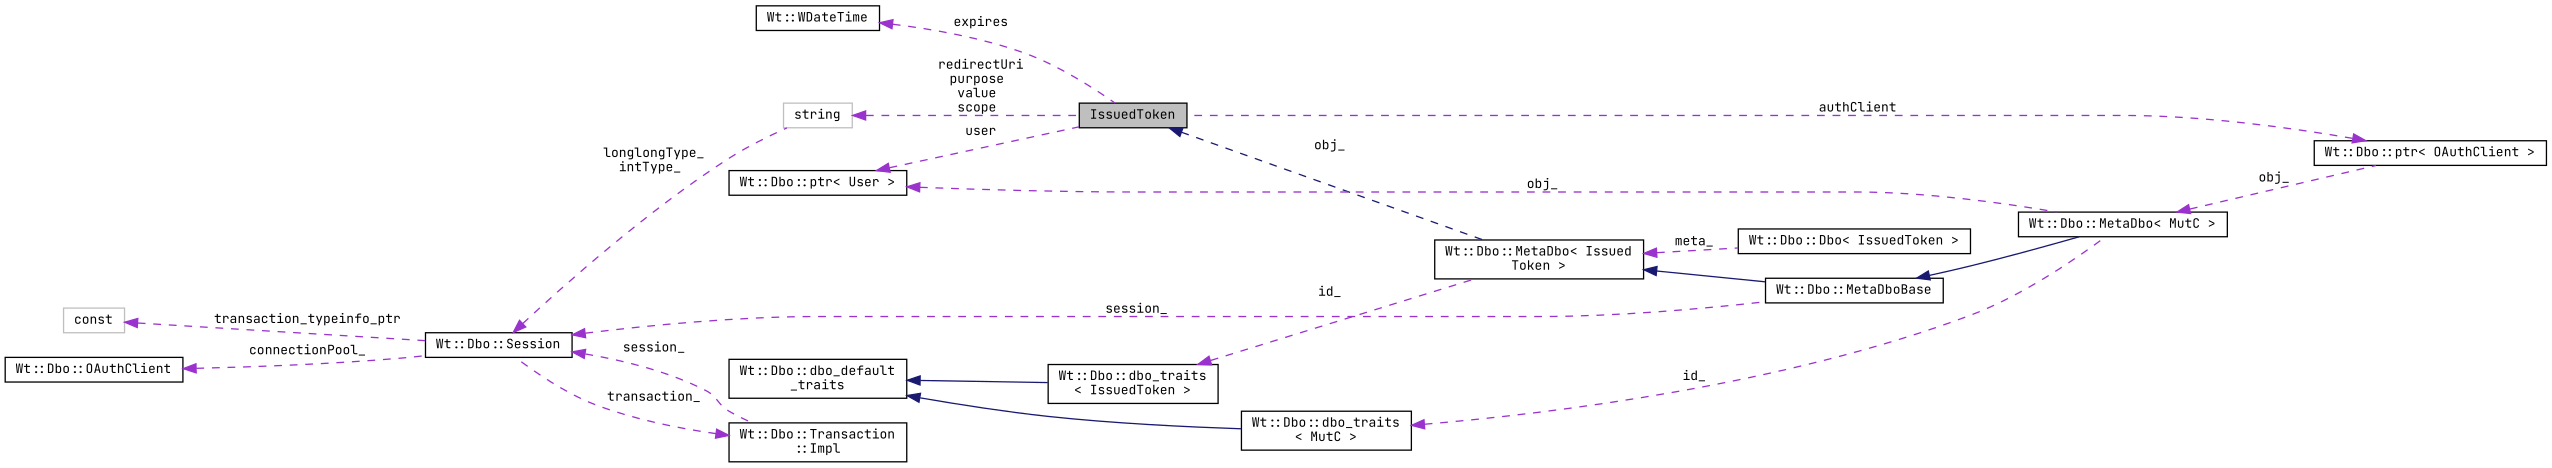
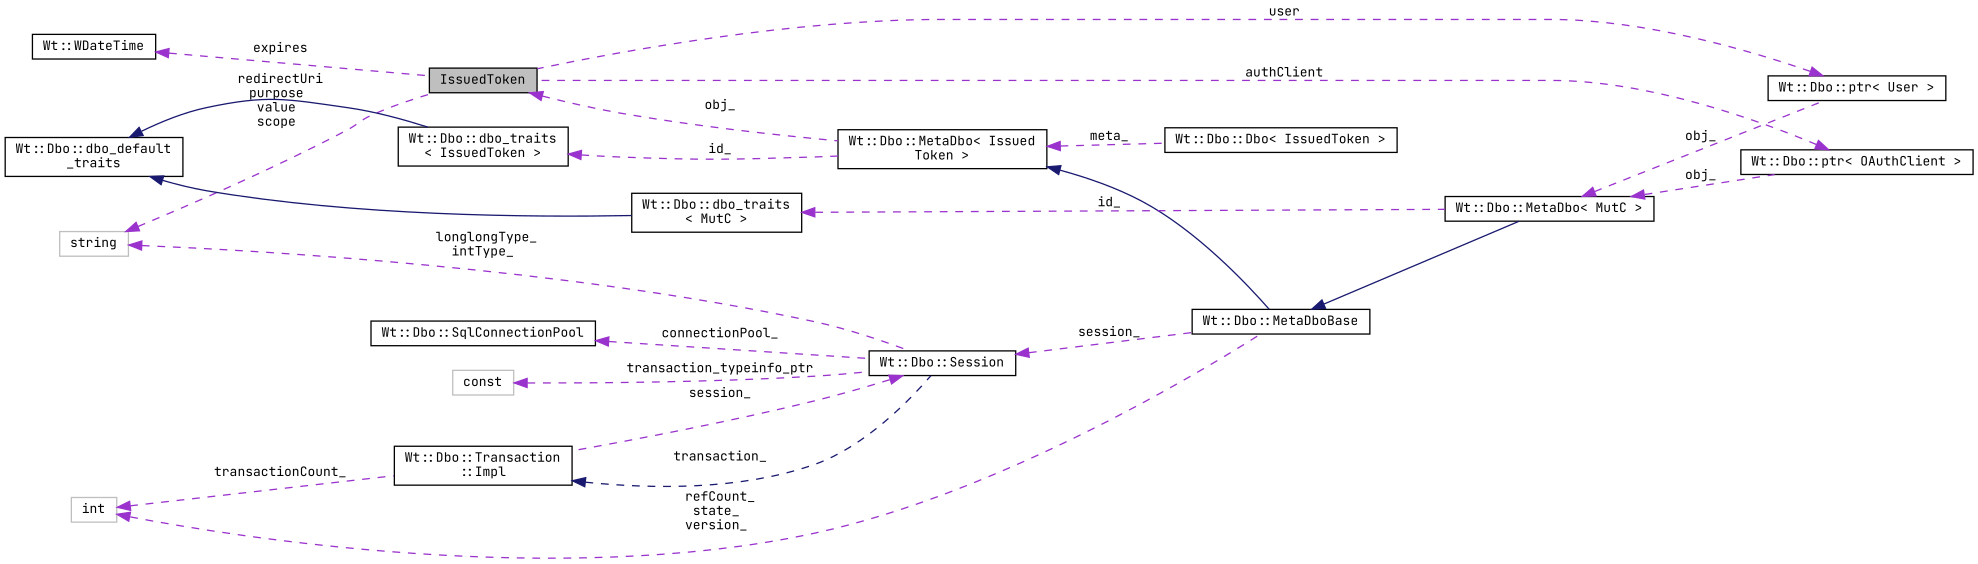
  digraph {
    fontname="JetBrains Mono"
    rankdir=LR
    node [color=black fillcolor=white fontname="JetBrains Mono" fontsize=10 shape=record style=filled]
    edge [color=darkorchid3 dir=back fontname="JetBrains Mono" fontsize=10 labelfontname=Helvetica labelfontsize=10 style=dashed]
    n1 [fillcolor=grey75 fontcolor=black height=0.2 label=IssuedToken width=0.4]
    n2 [height=0.2 label="Wt::Dbo::MetaDbo\< Issued\lToken \>" width=0.4]
    n3 [height=0.2 label="Wt::Dbo::Dbo\< IssuedToken \>" width=0.4]
    n4 [height=0.2 label="Wt::Dbo::MetaDboBase" width=0.4]
    n5 [height=0.2 label="Wt::Dbo::MetaDbo\< MutC \>" width=0.4]
    n6 [height=0.2 label="Wt::Dbo::ptr\< User \>" width=0.4]
    n7 [height=0.2 label="Wt::Dbo::ptr\< OAuthClient \>" width=0.4]
+   n8 [color=grey75 height=0.2 label=int width=0.4]
    n9 [height=0.2 label="Wt::Dbo::Transaction\l::Impl" width=0.4]
    n10 [height=0.2 label="Wt::Dbo::Session" width=0.4]
    n11 [color=grey75 height=0.2 label=string width=0.4]
    n12 [color=grey75 height=0.2 label=const width=0.4]
-   n13 [height=0.2 label="Wt::Dbo::OAuthClient" width=0.4]
+   n13 [height=0.2 label="Wt::Dbo::SqlConnectionPool" width=0.4]
    n14 [height=0.2 label="Wt::Dbo::dbo_traits\l\< IssuedToken \>" width=0.4]
    n15 [height=0.2 label="Wt::Dbo::dbo_default\l_traits" width=0.4]
    n16 [height=0.2 label="Wt::Dbo::dbo_traits\l\< MutC \>" width=0.4]
    n17 [height=0.2 label="Wt::WDateTime" width=0.4]
-   n1 -> n2 [color=midnightblue label=" obj_"]
+   n1 -> n2 [label=" obj_"]
    n2 -> n3 [label=" meta_"]
    n2 -> n4 [color=midnightblue style=solid]
    n4 -> n5 [color=midnightblue style=solid]
-   n6 -> n5 [label=" obj_"]
+   n5 -> n6 [label=" obj_"]
    n5 -> n7 [label=" obj_"]
    n6 -> n1 [label=" user"]
    n7 -> n1 [label=" authClient"]
-   n9 -> n10 [label=" transaction_"]
+   n8 -> n4 [label=" refCount_\nstate_\nversion_"]
+   n8 -> n9 [label=" transactionCount_"]
+   n9 -> n10 [color=midnightblue label=" transaction_"]
    n10 -> n4 [label=" session_"]
    n10 -> n9 [label=" session_"]
    n11 -> n1 [label=" redirectUri\npurpose\nvalue\nscope"]
-   n10 -> n11 [label=" longlongType_\nintType_"]
+   n11 -> n10 [label=" longlongType_\nintType_"]
    n12 -> n10 [label=" transaction_typeinfo_ptr"]
    n13 -> n10 [label=" connectionPool_"]
    n14 -> n2 [label=" id_"]
    n15 -> n14 [color=midnightblue style=solid]
    n15 -> n16 [color=midnightblue style=solid]
    n16 -> n5 [label=" id_"]
    n17 -> n1 [label=" expires"]
  }
